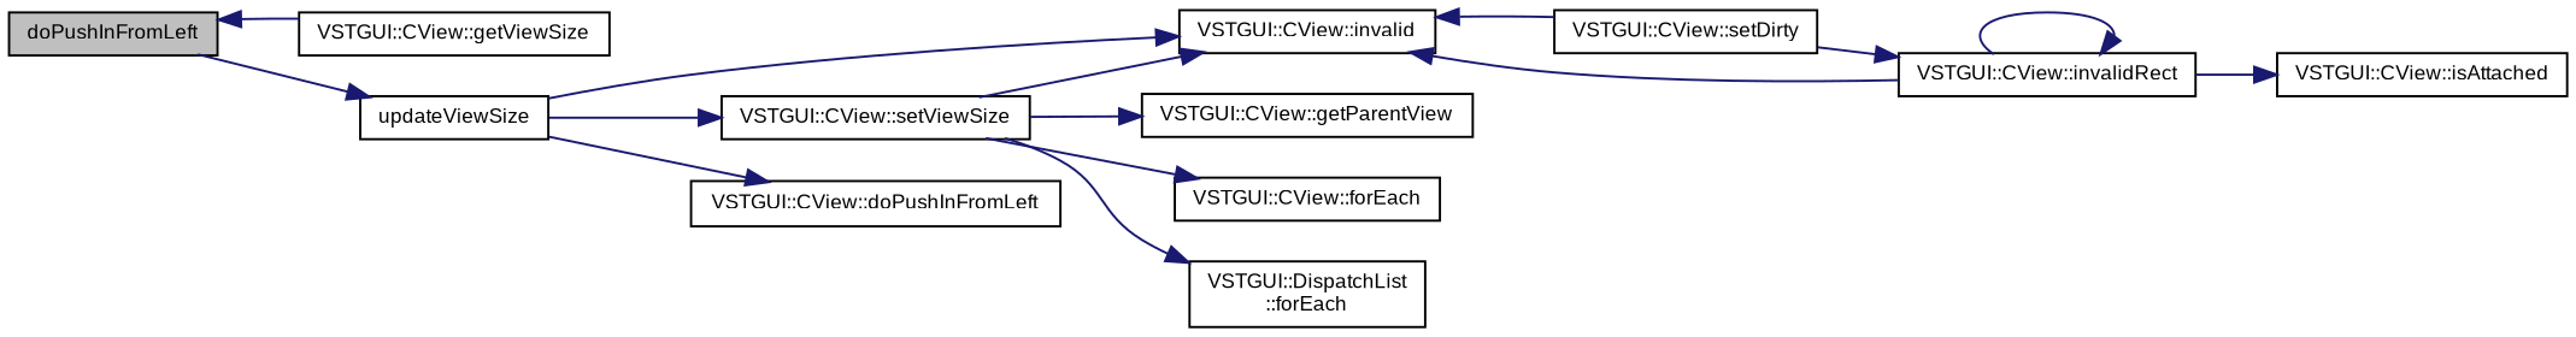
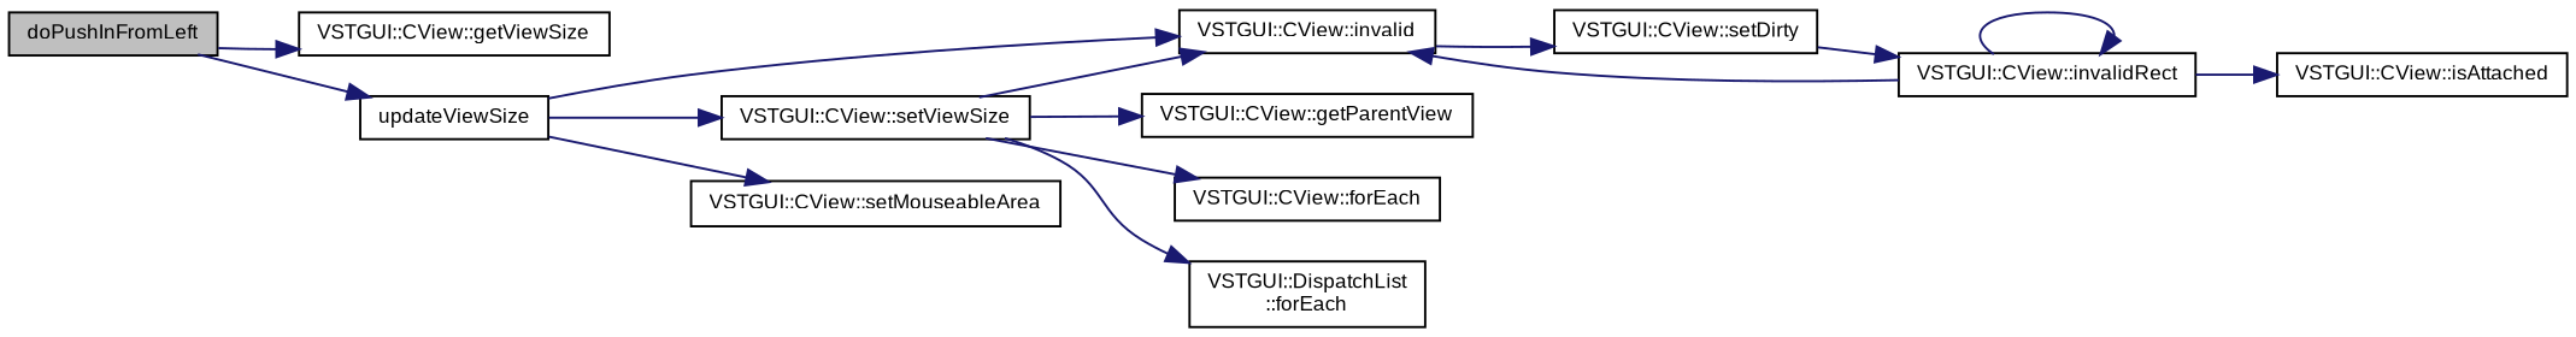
  digraph {
    rankdir=LR
    node [color=black fontname=Arial fontsize=9 shape=record]
    edge [color=midnightblue fontname=Arial fontsize=9 labelfontname=Arial labelfontsize=9 style=solid]
    n1 [fillcolor=grey75 fontcolor=black height=0.2 label=doPushInFromLeft style=filled width=0.4]
    n2 [height=0.2 label="VSTGUI::CView::getViewSize" width=0.4]
    n3 [height=0.2 label=updateViewSize width=0.4]
    n4 [height=0.2 label="VSTGUI::CView::invalid" width=0.4]
    n5 [height=0.2 label="VSTGUI::CView::setViewSize" width=0.4]
-   n6 [height=0.2 label="VSTGUI::CView::doPushInFromLeft" width=0.4]
+   n6 [height=0.2 label="VSTGUI::CView::setMouseableArea" width=0.4]
    n7 [height=0.2 label="VSTGUI::CView::setDirty" width=0.4]
    n8 [height=0.2 label="VSTGUI::CView::getParentView" width=0.4]
    n9 [height=0.2 label="VSTGUI::CView::forEach" width=0.4]
    n10 [height=0.2 label="VSTGUI::DispatchList\l::forEach" width=0.4]
    n11 [height=0.2 label="VSTGUI::CView::invalidRect" width=0.4]
    n12 [height=0.2 label="VSTGUI::CView::isAttached" width=0.4]
-   n2 -> n1
+   n1 -> n2
    n1 -> n3
    n3 -> n4
    n3 -> n5
    n3 -> n6
-   n7 -> n4
+   n4 -> n7
    n5 -> n4
    n5 -> n8
    n5 -> n9
    n5 -> n10
    n7 -> n11
    n11 -> n4
    n11 -> n11
    n11 -> n12
  }
